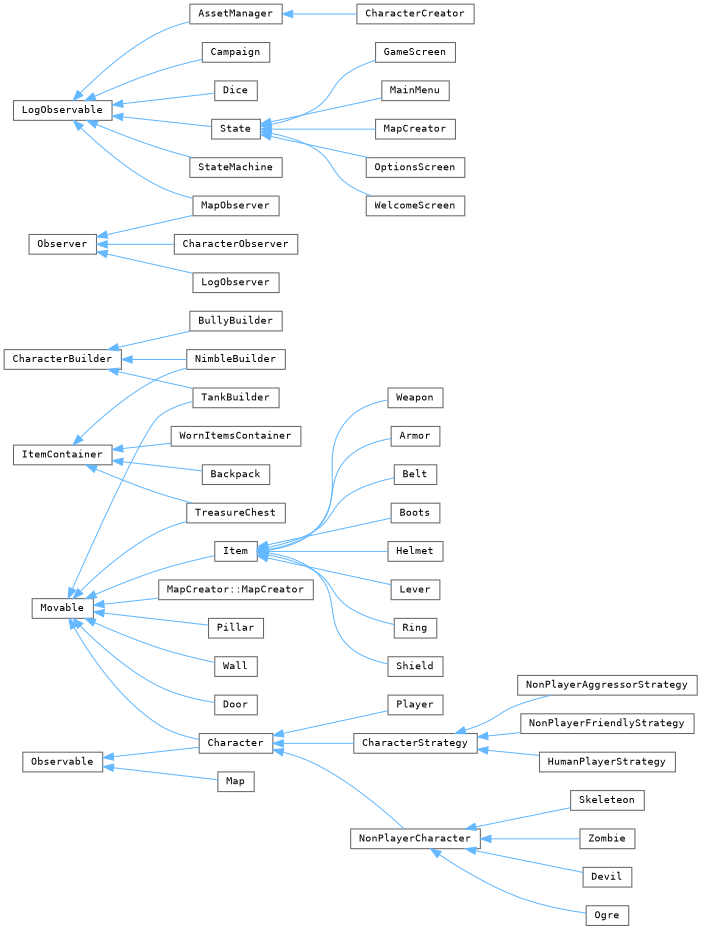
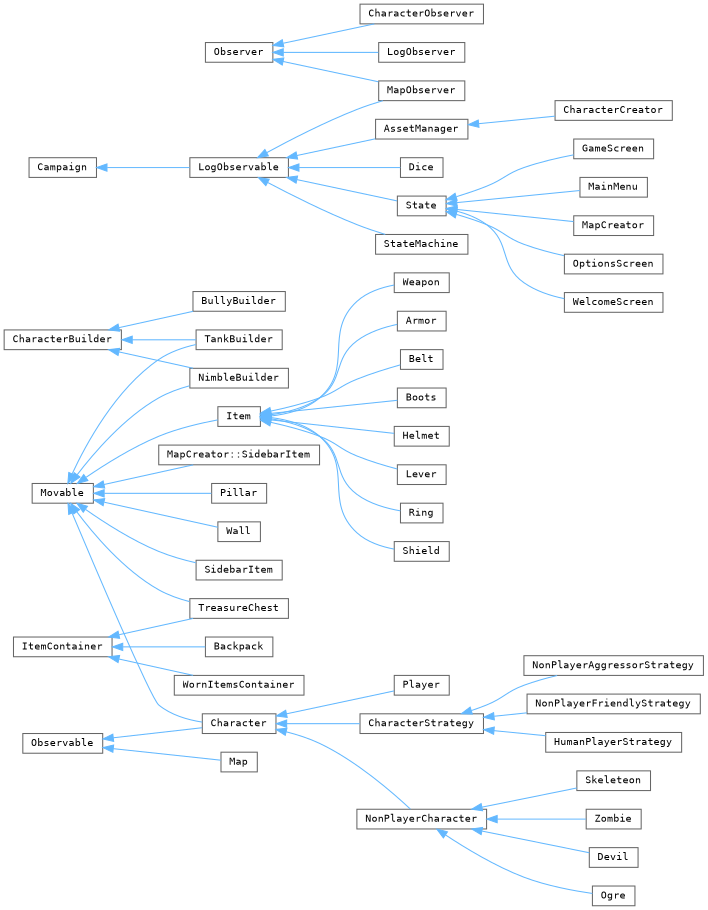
  digraph {
    fontname="DejaVu Sans Mono"
    rankdir=LR
    node [color=grey40 fillcolor=white fontname="DejaVu Sans Mono" fontsize=10 shape=box style=filled]
    edge [color=steelblue1 dir=back fontname="DejaVu Sans Mono" fontsize=10 labelfontname=Helvetica labelfontsize=10 style=solid]
    n1 [height=0.2 label=CharacterBuilder width=0.4]
    n2 [height=0.2 label=BullyBuilder width=0.4]
    n3 [height=0.2 label=NimbleBuilder width=0.4]
    n4 [height=0.2 label=TankBuilder width=0.4]
    n5 [height=0.2 label=ItemContainer width=0.4]
    n6 [height=0.2 label=Backpack width=0.4]
    n7 [height=0.2 label=TreasureChest width=0.4]
    n8 [height=0.2 label=WornItemsContainer width=0.4]
    n9 [height=0.2 label=Movable width=0.4]
    n10 [height=0.2 label=Character width=0.4]
-   n11 [height=0.2 label=Door width=0.4]
+   n11 [height=0.2 label=SidebarItem width=0.4]
    n12 [height=0.2 label=Item width=0.4]
-   n13 [height=0.2 label="MapCreator::MapCreator" width=0.4]
+   n13 [height=0.2 label="MapCreator::SidebarItem" width=0.4]
    n14 [height=0.2 label=Pillar width=0.4]
    n15 [height=0.2 label=Wall width=0.4]
    n16 [height=0.2 label=CharacterStrategy width=0.4]
    n17 [height=0.2 label=NonPlayerCharacter width=0.4]
    n18 [height=0.2 label=Player width=0.4]
    n19 [height=0.2 label=Armor width=0.4]
    n20 [height=0.2 label=Belt width=0.4]
    n21 [height=0.2 label=Boots width=0.4]
    n22 [height=0.2 label=Helmet width=0.4]
    n23 [height=0.2 label=Lever width=0.4]
    n24 [height=0.2 label=Ring width=0.4]
    n25 [height=0.2 label=Shield width=0.4]
    n26 [height=0.2 label=Weapon width=0.4]
    n27 [height=0.2 label=HumanPlayerStrategy width=0.4]
    n28 [height=0.2 label=NonPlayerAggressorStrategy width=0.4]
    n29 [height=0.2 label=NonPlayerFriendlyStrategy width=0.4]
    n30 [height=0.2 label=Devil width=0.4]
    n31 [height=0.2 label=Ogre width=0.4]
    n32 [height=0.2 label=Skeleteon width=0.4]
    n33 [height=0.2 label=Zombie width=0.4]
    n34 [height=0.2 label=Observable width=0.4]
    n35 [height=0.2 label=Map width=0.4]
    n36 [height=0.2 label=LogObservable width=0.4]
    n37 [height=0.2 label=AssetManager width=0.4]
    n38 [height=0.2 label=Campaign width=0.4]
    n39 [height=0.2 label=Dice width=0.4]
    n40 [height=0.2 label=MapObserver width=0.4]
    n41 [height=0.2 label=State width=0.4]
    n42 [height=0.2 label=StateMachine width=0.4]
    n43 [height=0.2 label=CharacterCreator width=0.4]
    n44 [height=0.2 label=GameScreen width=0.4]
    n45 [height=0.2 label=MainMenu width=0.4]
    n46 [height=0.2 label=MapCreator width=0.4]
    n47 [height=0.2 label=OptionsScreen width=0.4]
    n48 [height=0.2 label=WelcomeScreen width=0.4]
    n49 [height=0.2 label=Observer width=0.4]
    n50 [height=0.2 label=CharacterObserver width=0.4]
    n51 [height=0.2 label=LogObserver width=0.4]
    n1 -> n2
    n1 -> n3
    n1 -> n4
    n5 -> n6
    n5 -> n7
    n5 -> n8
-   n5 -> n3
+   n9 -> n3
    n9 -> n4
    n9 -> n7
    n9 -> n10
    n9 -> n11
    n9 -> n12
    n9 -> n13
    n9 -> n14
    n9 -> n15
    n10 -> n16
    n10 -> n17
    n10 -> n18
    n12 -> n19
    n12 -> n20
    n12 -> n21
    n12 -> n22
    n12 -> n23
    n12 -> n24
    n12 -> n25
    n12 -> n26
    n16 -> n27
    n16 -> n28
    n16 -> n29
    n17 -> n30
    n17 -> n31
    n17 -> n32
    n17 -> n33
    n34 -> n10
    n34 -> n35
    n36 -> n37
-   n36 -> n38
+   n38 -> n36
    n36 -> n39
    n36 -> n40
    n36 -> n41
    n36 -> n42
    n37 -> n43
    n41 -> n44
    n41 -> n45
    n41 -> n46
    n41 -> n47
    n41 -> n48
    n49 -> n40
    n49 -> n50
    n49 -> n51
  }
